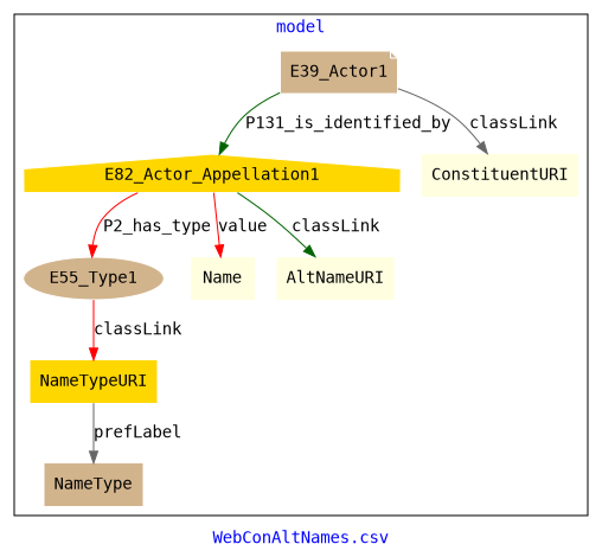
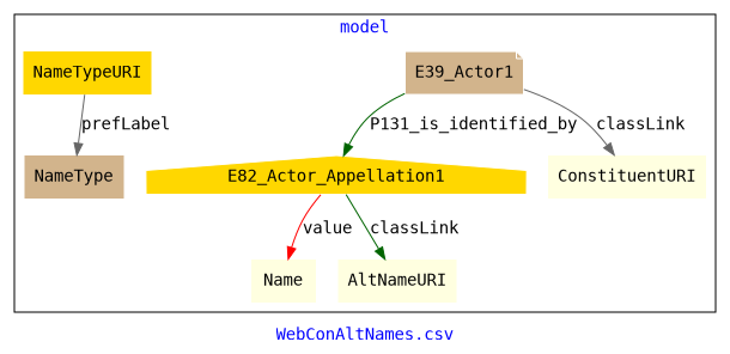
  digraph {
    fontcolor=blue
    fontname="DejaVu Sans Mono"
    label="WebConAltNames.csv"
    remincross=true
    node [fillcolor=tan fontname="DejaVu Sans Mono" shape=plaintext style=filled]
    edge [color=red fontcolor=black fontname="DejaVu Sans Mono"]
    n1 [color=white label=E39_Actor1 shape=note]
    n2 [color=white fillcolor=gold label=E82_Actor_Appellation1 shape=house]
-   n3 [color=white label=E55_Type1 shape=ellipse]
    n4 [fillcolor=lightyellow label=Name]
    n5 [fillcolor=gold label=NameTypeURI]
    n6 [fillcolor=lightyellow label=AltNameURI]
    n7 [fillcolor=lightyellow label=ConstituentURI]
    n8 [label=NameType]
    subgraph cluster_1 {
      label=model
      n1
      n2
-     n3
      n4
      n5
      n6
      n7
      n8
    }
    n1 -> n2 [color=darkgreen label=P131_is_identified_by]
    n1 -> n7 [color=gray40 label=classLink]
-   n2 -> n3 [label=P2_has_type]
    n2 -> n4 [label=value]
    n2 -> n6 [color=darkgreen label=classLink]
-   n3 -> n5 [label=classLink]
    n5 -> n8 [color=gray40 label=prefLabel]
  }
